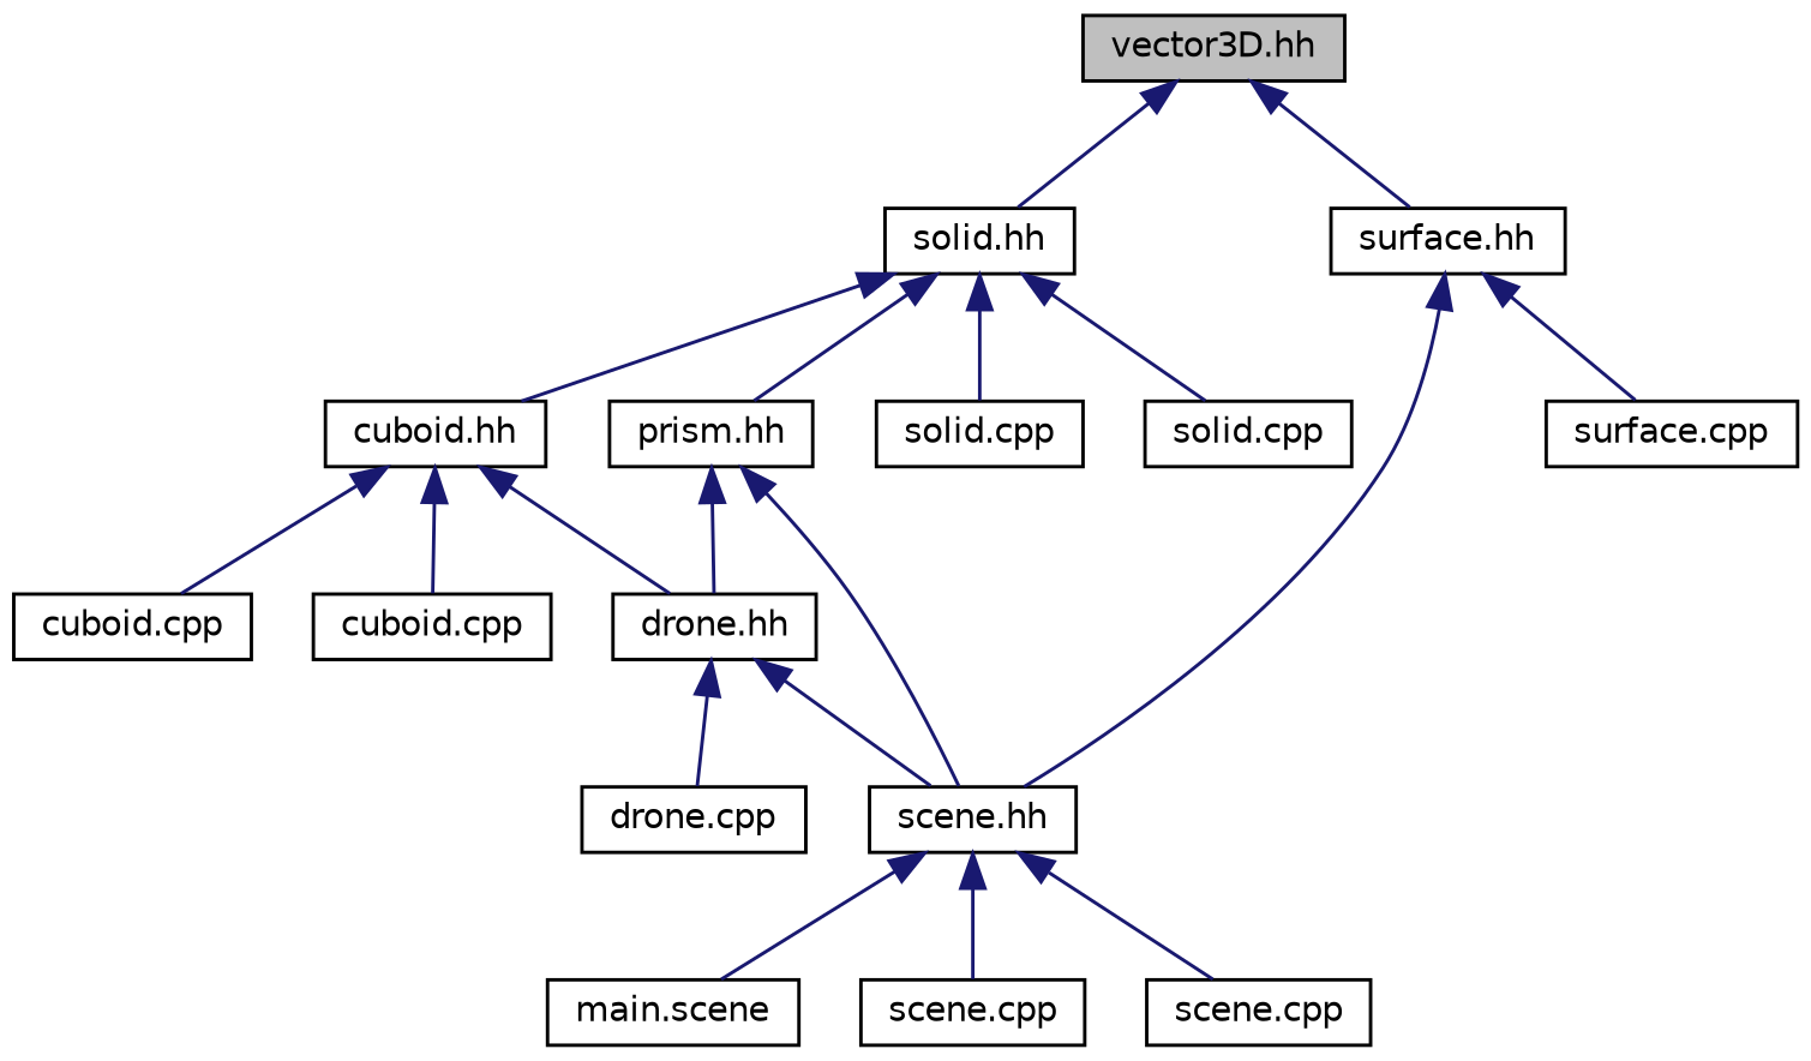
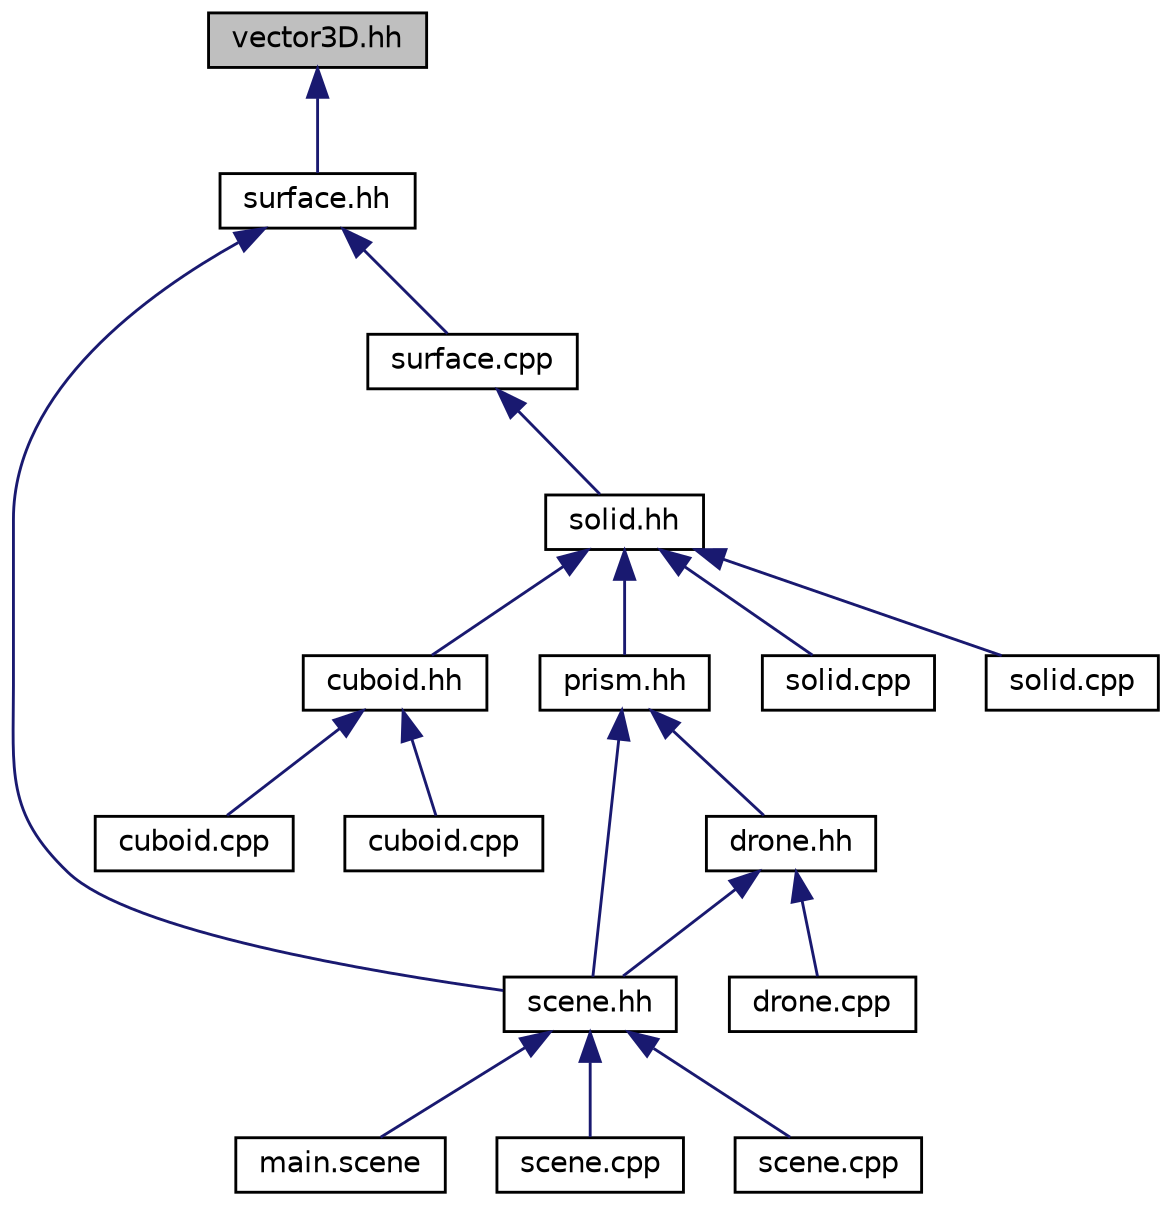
  digraph {
    node [color=black fillcolor=white fontname=Helvetica fontsize=10 shape=record style=filled]
    edge [color=midnightblue dir=back fontname=Helvetica fontsize=10 labelfontname=Helvetica labelfontsize=10 style=solid]
    n1 [fillcolor=grey75 fontcolor=black height=0.2 label="vector3D.hh" width=0.4]
    n2 [height=0.2 label="solid.hh" width=0.4]
    n3 [height=0.2 label="surface.hh" width=0.4]
    n4 [height=0.2 label="cuboid.hh" width=0.4]
    n5 [height=0.2 label="prism.hh" width=0.4]
    n6 [height=0.2 label="solid.cpp" width=0.4]
    n7 [height=0.2 label="solid.cpp" width=0.4]
    n8 [height=0.2 label="scene.hh" width=0.4]
    n9 [height=0.2 label="surface.cpp" width=0.4]
    n10 [height=0.2 label="drone.hh" width=0.4]
    n11 [height=0.2 label="cuboid.cpp" width=0.4]
    n12 [height=0.2 label="cuboid.cpp" width=0.4]
    n13 [height=0.2 label="drone.cpp" width=0.4]
    n14 [height=0.2 label="main.scene" width=0.4]
    n15 [height=0.2 label="scene.cpp" width=0.4]
    n16 [height=0.2 label="scene.cpp" width=0.4]
-   n1 -> n2
+   n9 -> n2
    n1 -> n3
    n2 -> n4
    n2 -> n5
    n2 -> n6
    n2 -> n7
    n3 -> n8
    n3 -> n9
-   n4 -> n10
    n4 -> n11
    n4 -> n12
    n5 -> n8
    n5 -> n10
    n8 -> n14
    n8 -> n15
    n8 -> n16
    n10 -> n8
    n10 -> n13
  }
